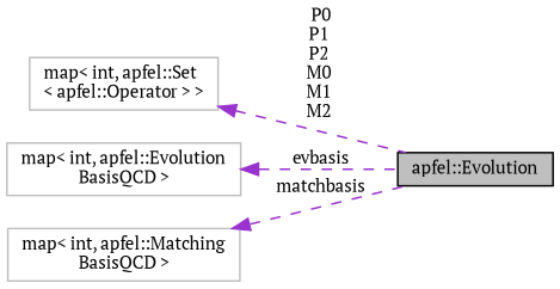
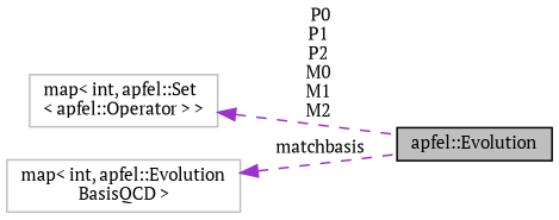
  digraph {
    fontname="PT Serif"
    rankdir=LR
    node [color=grey75 fillcolor=white fontname="PT Serif" fontsize=10 shape=record style=filled]
    edge [color=darkorchid3 dir=back fontname="PT Serif" fontsize=10 labelfontname=Helvetica labelfontsize=10 style=dashed]
    n1 [color=black fillcolor=grey75 fontcolor=black height=0.2 label="apfel::Evolution" width=0.4]
    n2 [height=0.2 label="map\< int, apfel::Set\l\< apfel::Operator \> \>" width=0.4]
    n3 [height=0.2 label="map\< int, apfel::Evolution\lBasisQCD \>" width=0.4]
-   n4 [height=0.2 label="map\< int, apfel::Matching\lBasisQCD \>" width=0.4]
    n2 -> n1 [label=" P0\nP1\nP2\nM0\nM1\nM2"]
-   n3 -> n1 [label=" evbasis"]
-   n4 -> n1 [label=" matchbasis"]
+   n3 -> n1 [label=" matchbasis"]
  }
